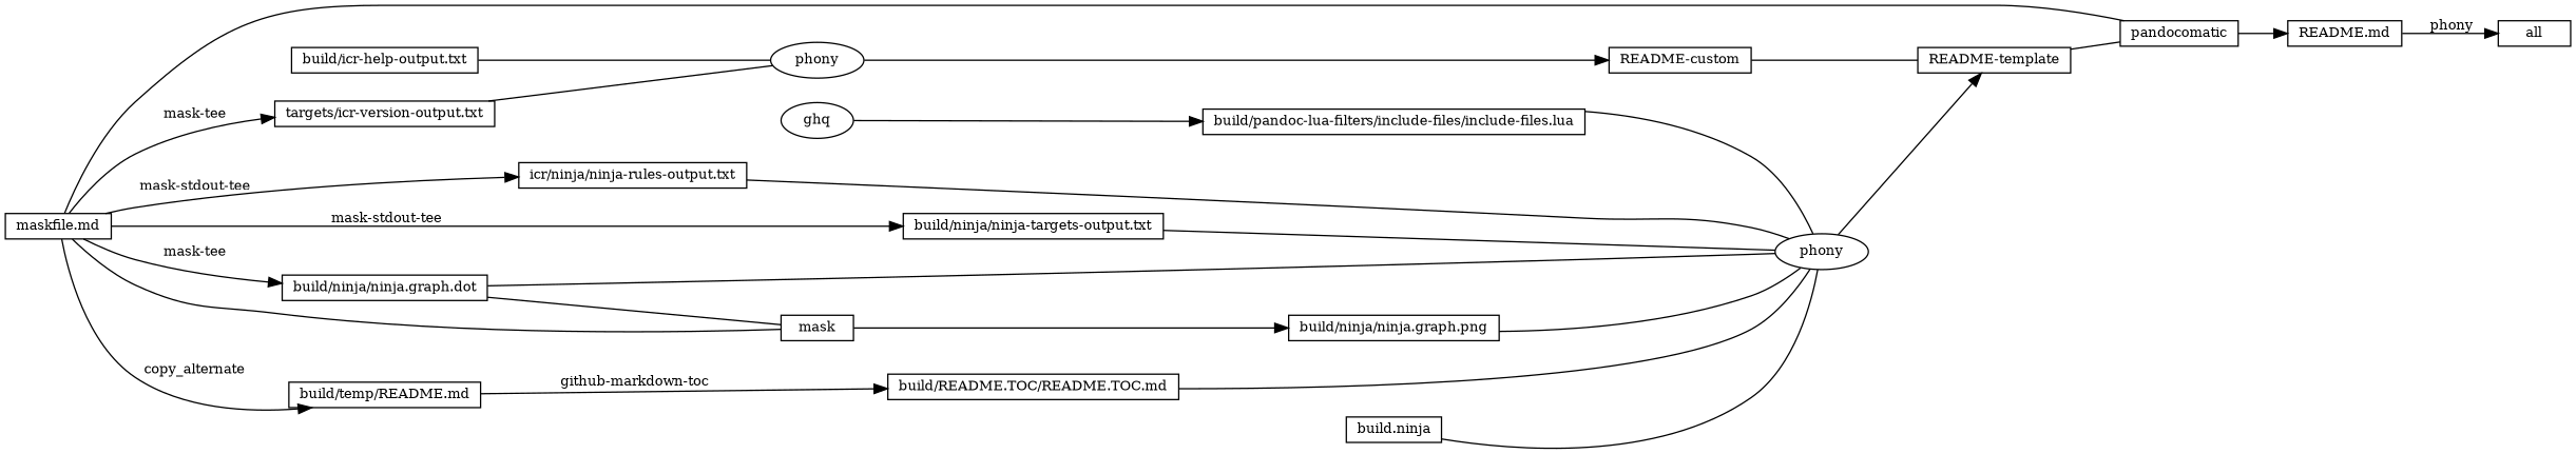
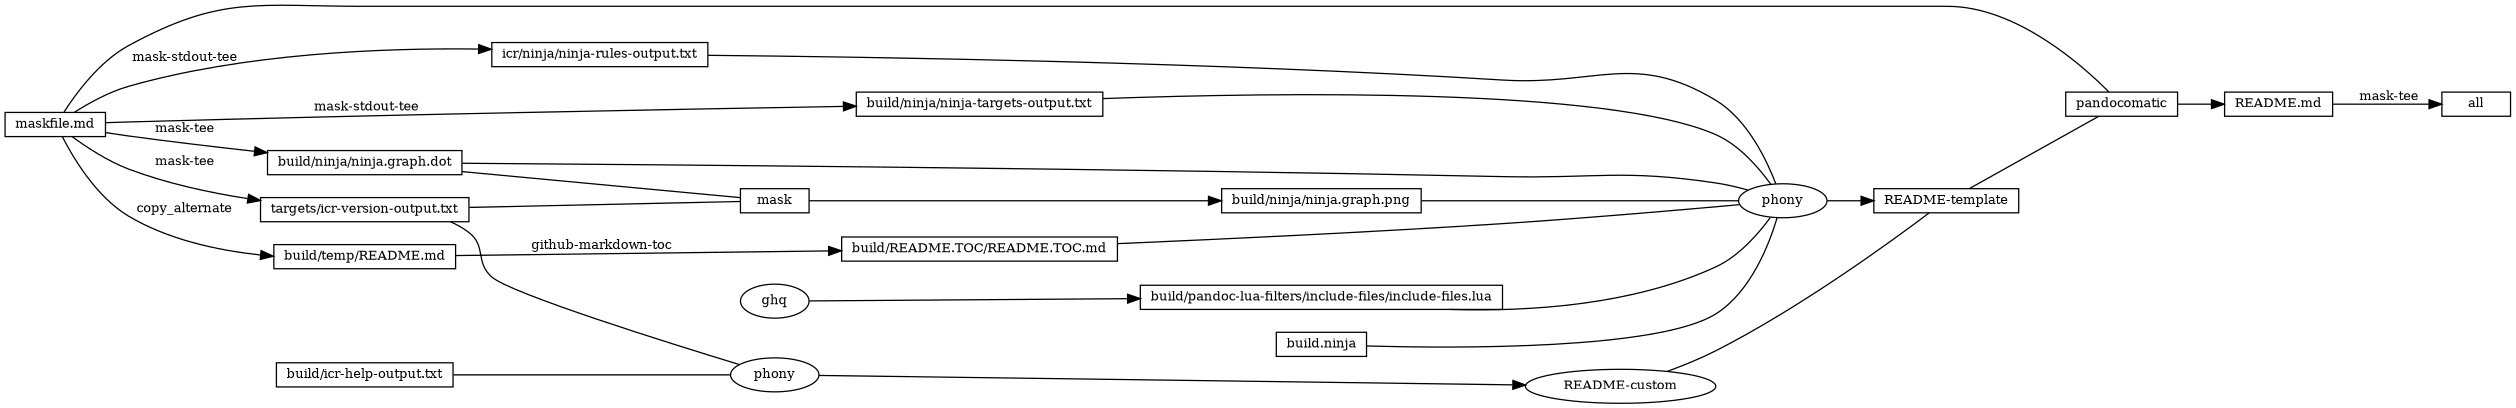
  digraph {
    rankdir=LR
    node [fontsize=10 shape=box]
    edge [fontsize=10 arrowhead=none]
    n1 [height=0.25 label=all]
    n2 [height=0.25 label="README.md"]
    n3 [height=0.25 label=pandocomatic]
    n4 [height=0.25 label="maskfile.md"]
    n5 [height=0.25 label="icr/ninja/ninja-rules-output.txt"]
    n6 [height=0.25 label="build/ninja/ninja-targets-output.txt"]
    n7 [height=0.25 label="build/ninja/ninja.graph.dot"]
    n8 [height=0.25 label=mask]
    n9 [height=0.25 label="build/temp/README.md"]
    n10 [height=0.25 label="targets/icr-version-output.txt"]
    n11 [height=0.25 label=phony shape=ellipse]
    n12 [height=0.25 label="build/ninja/ninja.graph.png"]
    n13 [height=0.25 label="build/README.TOC/README.TOC.md"]
    n14 [height=0.25 label=phony shape=ellipse]
    n15 [height=0.25 label="build/icr-help-output.txt"]
    n16 [height=0.25 label="README-template"]
-   n17 [height=0.25 label="README-custom"]
+   n17 [height=0.25 label="README-custom" shape=ellipse]
    n18 [height=0.25 label="build/pandoc-lua-filters/include-files/include-files.lua"]
    n19 [height=0.25 label="build.ninja"]
    n20 [height=0.25 label=ghq shape=ellipse]
-   n2 -> n1 [label=" phony" arrowhead=""]
+   n2 -> n1 [label=" mask-tee" arrowhead=""]
    n3 -> n2 [arrowhead=""]
    n4 -> n3
    n4 -> n5 [label=" mask-stdout-tee" arrowhead=""]
    n4 -> n6 [label=" mask-stdout-tee" arrowhead=""]
    n4 -> n7 [label=" mask-tee" arrowhead=""]
-   n4 -> n8
+   n10 -> n8
    n4 -> n9 [label=" copy_alternate" arrowhead=""]
    n4 -> n10 [label=" mask-tee" arrowhead=""]
    n5 -> n11
    n6 -> n11
    n7 -> n8
    n7 -> n11
    n8 -> n12 [arrowhead=""]
    n9 -> n13 [label=" github-markdown-toc" arrowhead=""]
    n10 -> n14
    n11 -> n16 [arrowhead=""]
    n12 -> n11
    n13 -> n11
    n14 -> n17 [arrowhead=""]
    n15 -> n14
    n16 -> n3
    n17 -> n16
    n18 -> n11
    n19 -> n11
    n20 -> n18 [arrowhead=""]
  }
